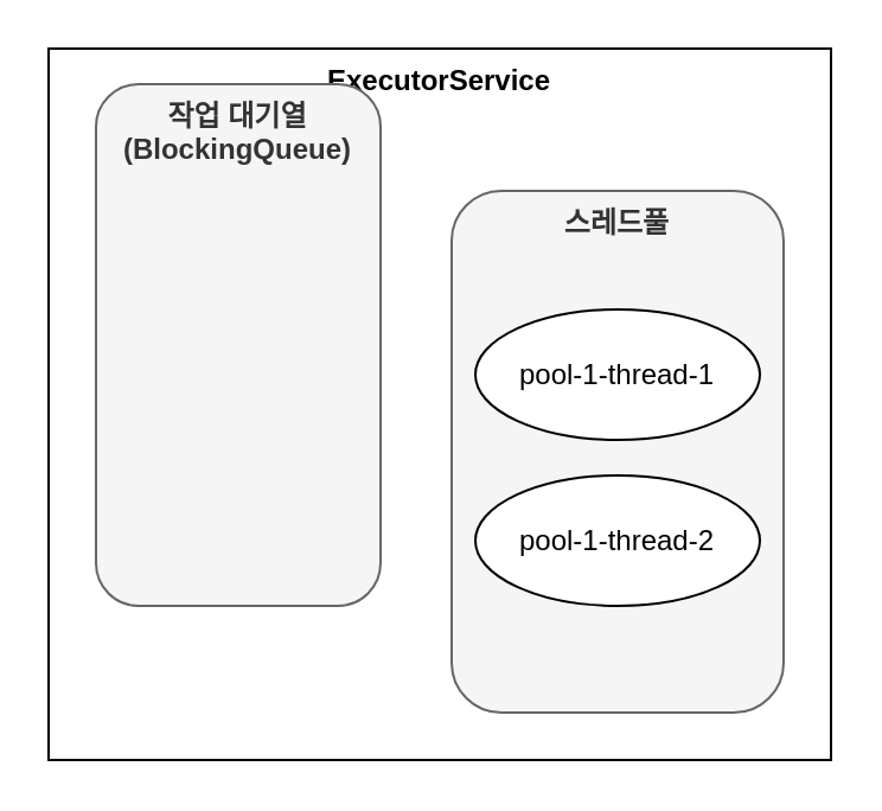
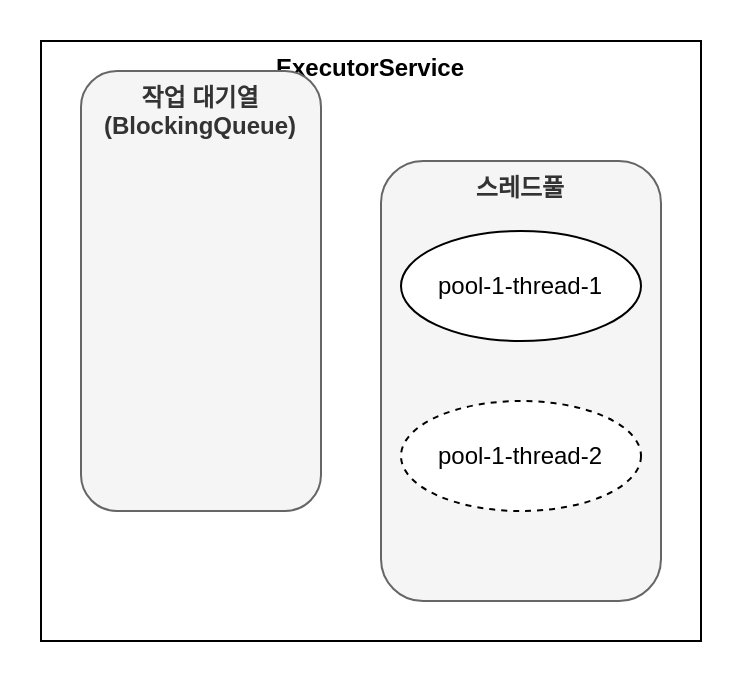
  <mxCell id="0" />
  <mxCell id="1" parent="0" />
  <mxCell id="2" value="ExecutorService" style="rounded=0;whiteSpace=wrap;html=1;verticalAlign=top;fontStyle=1" vertex="1" parent="1"><mxGeometry x="20" y="20" width="330" height="300" as="geometry" /></mxCell>
  <mxCell id="3" value="작업 대기열&lt;div&gt;(BlockingQueue)&lt;/div&gt;" style="rounded=1;whiteSpace=wrap;html=1;verticalAlign=top;fontStyle=1;fillColor=#f5f5f5;fontColor=#333333;strokeColor=#666666;" vertex="1" parent="1"><mxGeometry x="40" y="35" width="120" height="220" as="geometry" /></mxCell>
  <mxCell id="4" value="스레드풀" style="rounded=1;whiteSpace=wrap;html=1;verticalAlign=top;fontStyle=1;fillColor=#f5f5f5;fontColor=#333333;strokeColor=#666666;" vertex="1" parent="1"><mxGeometry x="190" y="80" width="140" height="220" as="geometry" /></mxCell>
- <mxCell id="5" value="pool-1-thread-1" style="ellipse;whiteSpace=wrap;html=1;" vertex="1" parent="1"><mxGeometry x="200" y="130" width="120" height="55" as="geometry" /></mxCell>
- <mxCell id="6" value="pool-1-thread-2" style="ellipse;whiteSpace=wrap;html=1;" vertex="1" parent="1"><mxGeometry x="200" y="200" width="120" height="55" as="geometry" /></mxCell>
+ <mxCell id="5" value="pool-1-thread-1" style="ellipse;whiteSpace=wrap;html=1;" vertex="1" parent="1"><mxGeometry x="200" y="115" width="120" height="55" as="geometry" /></mxCell>
+ <mxCell id="6" value="pool-1-thread-2" style="ellipse;whiteSpace=wrap;html=1;dashed=1;" vertex="1" parent="1"><mxGeometry x="200" y="200" width="120" height="55" as="geometry" /></mxCell>
